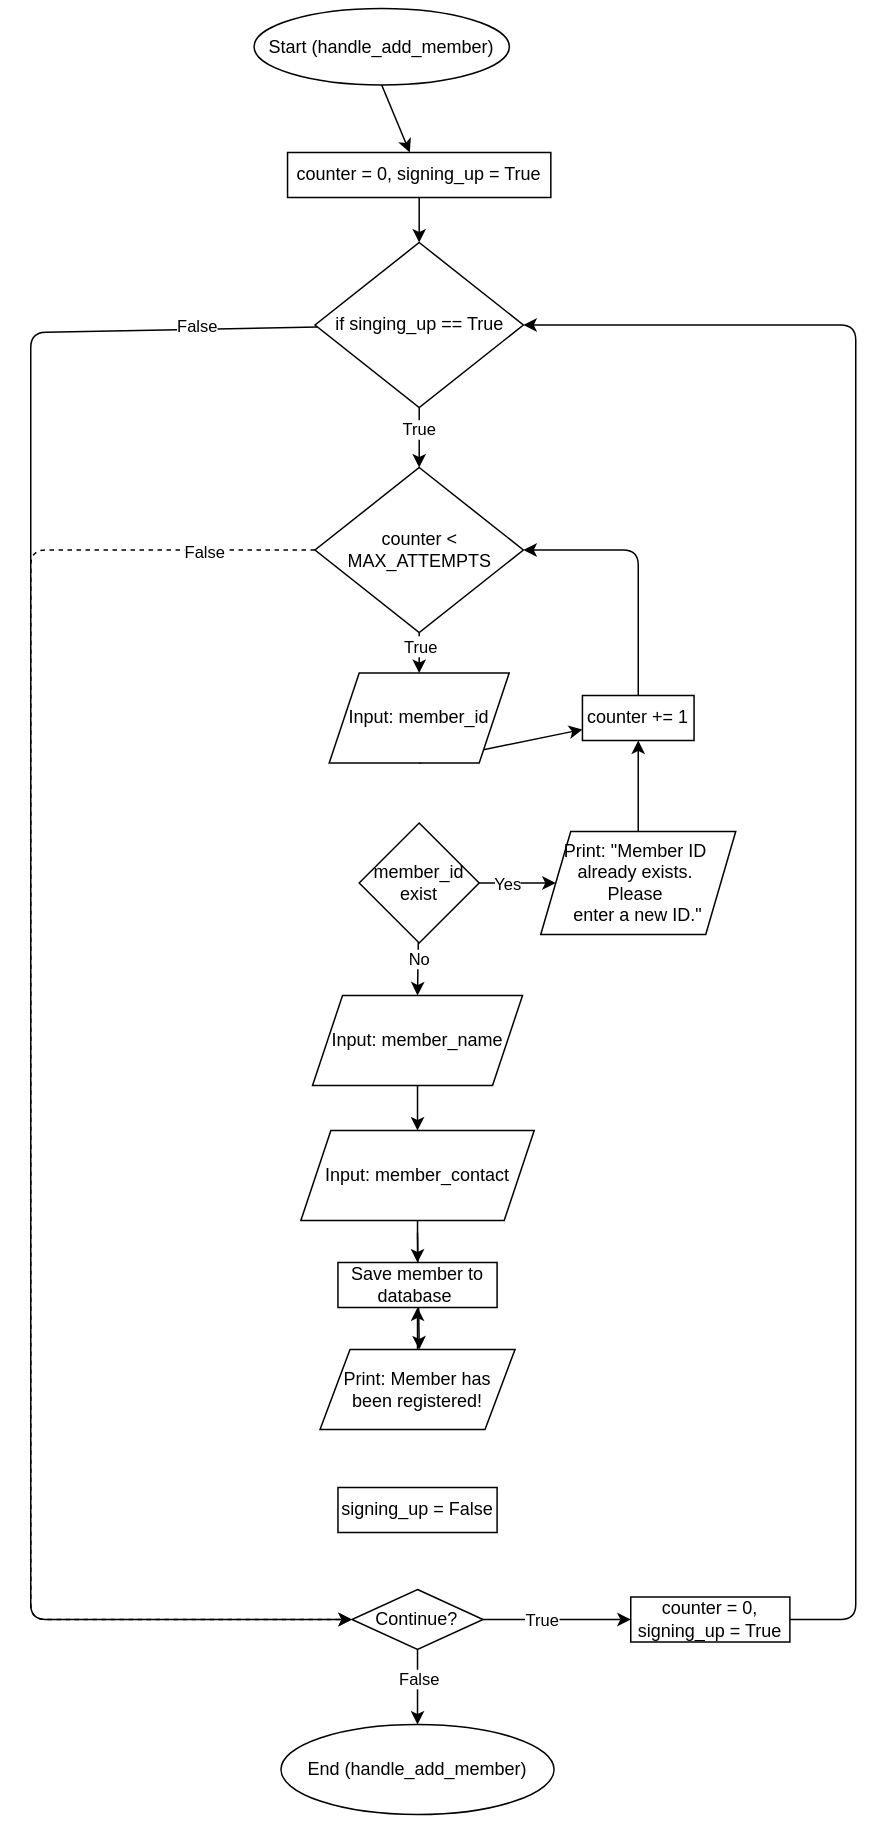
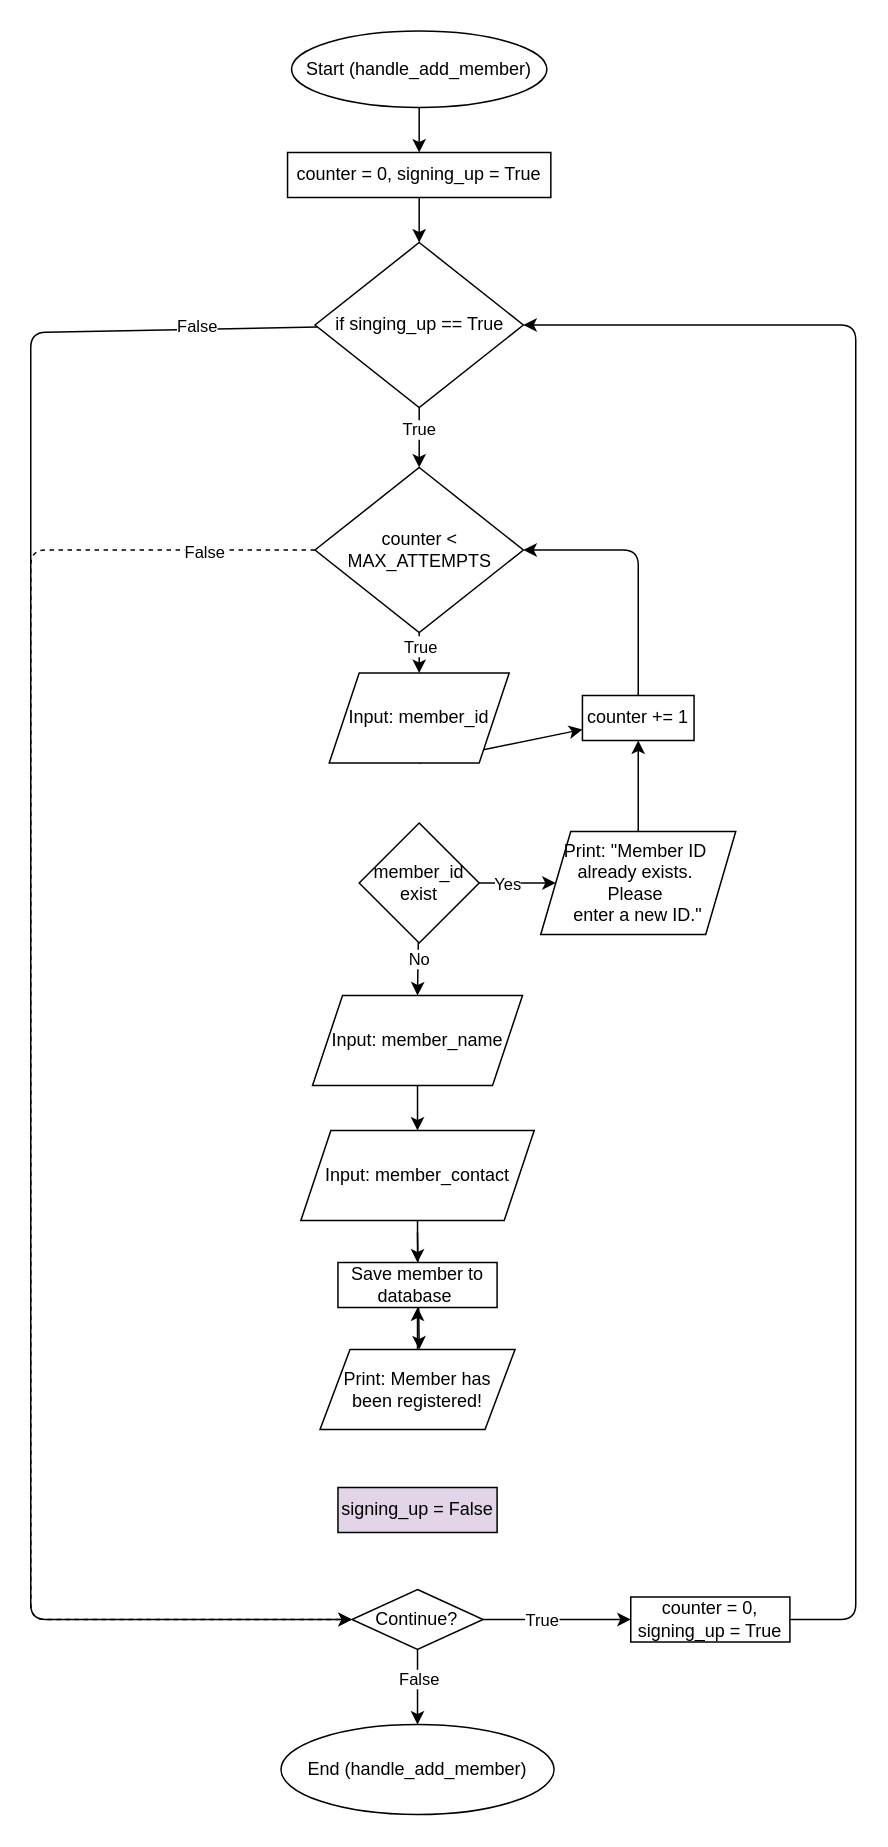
  <mxCell id="0" />
  <mxCell id="1" parent="0" />
  <mxCell id="2" style="edgeStyle=none;html=1;exitX=0.5;exitY=1;exitDx=0;exitDy=0;" parent="1" source="3" target="5" edge="1"><mxGeometry relative="1" as="geometry" /></mxCell>
- <mxCell id="3" value="Start (handle_add_member&lt;span style=&quot;background-color: transparent;&quot;&gt;)&lt;/span&gt;" style="ellipse;whiteSpace=wrap;html=1;" parent="1" vertex="1"><mxGeometry x="168.86" y="5" width="170.21" height="51" as="geometry" /></mxCell>
+ <mxCell id="3" value="Start (handle_add_member&lt;span style=&quot;background-color: transparent;&quot;&gt;)&lt;/span&gt;" style="ellipse;whiteSpace=wrap;html=1;" parent="1" vertex="1"><mxGeometry x="193.86" y="20" width="170.21" height="51" as="geometry" /></mxCell>
  <mxCell id="4" style="edgeStyle=none;html=1;entryX=0.5;entryY=0;entryDx=0;entryDy=0;" parent="1" source="5" target="32" edge="1"><mxGeometry relative="1" as="geometry" /></mxCell>
  <mxCell id="5" value="counter = 0, signing_up = True" style="whiteSpace=wrap;html=1;" parent="1" vertex="1"><mxGeometry x="191.2" y="101" width="175.52" height="30" as="geometry" /></mxCell>
  <mxCell id="6" style="edgeStyle=none;html=1;exitX=0.5;exitY=1;exitDx=0;exitDy=0;" parent="1" source="7" target="44" edge="1"><mxGeometry relative="1" as="geometry" /></mxCell>
  <mxCell id="7" value="Input:&amp;nbsp;member_id" style="shape=parallelogram;perimeter=parallelogramPerimeter;whiteSpace=wrap;html=1;fixedSize=1;" parent="1" vertex="1"><mxGeometry x="218.96" y="448" width="120" height="60" as="geometry" /></mxCell>
  <mxCell id="8" style="edgeStyle=none;html=1;entryX=0.5;entryY=0;entryDx=0;entryDy=0;" parent="1" source="12" target="21" edge="1"><mxGeometry relative="1" as="geometry" /></mxCell>
  <mxCell id="9" value="No" style="edgeLabel;html=1;align=center;verticalAlign=middle;resizable=0;points=[];" parent="8" vertex="1" connectable="0"><mxGeometry x="-0.404" relative="1" as="geometry"><mxPoint as="offset" /></mxGeometry></mxCell>
  <mxCell id="10" style="edgeStyle=none;html=1;" parent="1" source="12" target="42" edge="1"><mxGeometry relative="1" as="geometry" /></mxCell>
  <mxCell id="11" value="Yes" style="edgeLabel;html=1;align=center;verticalAlign=middle;resizable=0;points=[];" parent="10" vertex="1" connectable="0"><mxGeometry x="-0.263" relative="1" as="geometry"><mxPoint as="offset" /></mxGeometry></mxCell>
  <mxCell id="12" value="member_id exist" style="rhombus;whiteSpace=wrap;html=1;" parent="1" vertex="1"><mxGeometry x="238.96" y="548" width="80" height="80" as="geometry" /></mxCell>
  <mxCell id="13" style="edgeStyle=none;html=1;entryX=0.5;entryY=0;entryDx=0;entryDy=0;exitX=0.5;exitY=1;exitDx=0;exitDy=0;" parent="1" source="18" target="7" edge="1"><mxGeometry relative="1" as="geometry"><mxPoint x="278.85" y="423" as="sourcePoint" /></mxGeometry></mxCell>
  <mxCell id="14" value="Yes" style="edgeLabel;html=1;align=center;verticalAlign=middle;resizable=0;points=[];" parent="13" vertex="1" connectable="0"><mxGeometry x="-0.333" relative="1" as="geometry"><mxPoint as="offset" /></mxGeometry></mxCell>
  <mxCell id="15" value="True" style="edgeLabel;html=1;align=center;verticalAlign=middle;resizable=0;points=[];" parent="13" vertex="1" connectable="0"><mxGeometry x="-0.275" y="-2" relative="1" as="geometry"><mxPoint x="3" as="offset" /></mxGeometry></mxCell>
  <mxCell id="16" style="edgeStyle=none;html=1;exitX=0;exitY=0.5;exitDx=0;exitDy=0;entryX=0;entryY=0.5;entryDx=0;entryDy=0;dashed=1;" parent="1" source="18" target="37" edge="1"><mxGeometry relative="1" as="geometry"><mxPoint x="20" y="366.25" as="targetPoint" /><Array as="points"><mxPoint x="20" y="366" /><mxPoint x="20" y="1079" /></Array></mxGeometry></mxCell>
  <mxCell id="17" value="False" style="edgeLabel;html=1;align=center;verticalAlign=middle;resizable=0;points=[];" vertex="1" connectable="0" parent="16"><mxGeometry x="-0.867" y="1" relative="1" as="geometry"><mxPoint as="offset" /></mxGeometry></mxCell>
  <mxCell id="18" value="counter &amp;lt; MAX_ATTEMPTS" style="rhombus;whiteSpace=wrap;html=1;" parent="1" vertex="1"><mxGeometry x="209.52" y="311" width="138.89" height="110" as="geometry" /></mxCell>
  <mxCell id="19" value="End (handle_add_member)" style="ellipse;whiteSpace=wrap;html=1;" parent="1" vertex="1"><mxGeometry x="186.82" y="1149" width="182.05" height="60" as="geometry" /></mxCell>
  <mxCell id="20" style="edgeStyle=none;html=1;exitX=0.5;exitY=1;exitDx=0;exitDy=0;entryX=0.5;entryY=0;entryDx=0;entryDy=0;" parent="1" source="21" target="23" edge="1"><mxGeometry relative="1" as="geometry" /></mxCell>
  <mxCell id="21" value="Input:&amp;nbsp;member_name" style="shape=parallelogram;perimeter=parallelogramPerimeter;whiteSpace=wrap;html=1;fixedSize=1;" parent="1" vertex="1"><mxGeometry x="207.85" y="663" width="140" height="60" as="geometry" /></mxCell>
  <mxCell id="22" style="edgeStyle=none;html=1;" parent="1" source="23" target="40" edge="1"><mxGeometry relative="1" as="geometry" /></mxCell>
  <mxCell id="23" value="Input:&amp;nbsp;member_contact" style="shape=parallelogram;perimeter=parallelogramPerimeter;whiteSpace=wrap;html=1;fixedSize=1;" parent="1" vertex="1"><mxGeometry x="200.07" y="753" width="155.56" height="60" as="geometry" /></mxCell>
  <mxCell id="24" style="edgeStyle=none;html=1;exitX=0.5;exitY=1;exitDx=0;exitDy=0;" parent="1" edge="1"><mxGeometry relative="1" as="geometry"><mxPoint x="277.845" y="821" as="sourcePoint" /><mxPoint x="279" y="899" as="targetPoint" /></mxGeometry></mxCell>
  <mxCell id="25" style="edgeStyle=none;html=1;" parent="1" source="26" target="40" edge="1"><mxGeometry relative="1" as="geometry" /></mxCell>
  <mxCell id="26" value="Print: Member has been registered!" style="shape=parallelogram;perimeter=parallelogramPerimeter;whiteSpace=wrap;html=1;fixedSize=1;" parent="1" vertex="1"><mxGeometry x="212.85" y="899" width="130" height="53.33" as="geometry" /></mxCell>
- <mxCell id="27" value="signing_up = False" style="whiteSpace=wrap;html=1;" parent="1" vertex="1"><mxGeometry x="224.81" y="991" width="106.09" height="30" as="geometry" /></mxCell>
+ <mxCell id="27" value="signing_up = False" style="whiteSpace=wrap;html=1;fillColor=#e1d5e7;" parent="1" vertex="1"><mxGeometry x="224.81" y="991" width="106.09" height="30" as="geometry" /></mxCell>
  <mxCell id="28" style="edgeStyle=none;html=1;entryX=0.5;entryY=0;entryDx=0;entryDy=0;" parent="1" source="32" target="18" edge="1"><mxGeometry relative="1" as="geometry" /></mxCell>
  <mxCell id="29" value="True" style="edgeLabel;html=1;align=center;verticalAlign=middle;resizable=0;points=[];" parent="28" vertex="1" connectable="0"><mxGeometry x="-0.295" relative="1" as="geometry"><mxPoint as="offset" /></mxGeometry></mxCell>
  <mxCell id="30" style="edgeStyle=none;html=1;entryX=0;entryY=0.5;entryDx=0;entryDy=0;" parent="1" source="32" target="37" edge="1"><mxGeometry relative="1" as="geometry"><Array as="points"><mxPoint x="20" y="221" /><mxPoint x="20" y="1079" /></Array></mxGeometry></mxCell>
  <mxCell id="31" value="False" style="edgeLabel;html=1;align=center;verticalAlign=middle;resizable=0;points=[];" parent="30" vertex="1" connectable="0"><mxGeometry x="-0.845" y="1" relative="1" as="geometry"><mxPoint x="17" y="-4" as="offset" /></mxGeometry></mxCell>
  <mxCell id="32" value="if singing_up == True" style="rhombus;whiteSpace=wrap;html=1;" parent="1" vertex="1"><mxGeometry x="209.52" y="161" width="138.89" height="110" as="geometry" /></mxCell>
  <mxCell id="33" style="edgeStyle=none;html=1;entryX=0.5;entryY=0;entryDx=0;entryDy=0;" parent="1" source="37" target="19" edge="1"><mxGeometry relative="1" as="geometry" /></mxCell>
  <mxCell id="34" value="False" style="edgeLabel;html=1;align=center;verticalAlign=middle;resizable=0;points=[];" parent="33" vertex="1" connectable="0"><mxGeometry x="-0.235" y="1" relative="1" as="geometry"><mxPoint as="offset" /></mxGeometry></mxCell>
  <mxCell id="35" style="edgeStyle=none;html=1;entryX=0;entryY=0.5;entryDx=0;entryDy=0;exitX=1;exitY=0.5;exitDx=0;exitDy=0;" parent="1" source="37" target="39" edge="1"><mxGeometry relative="1" as="geometry"><mxPoint x="470" y="1079" as="sourcePoint" /></mxGeometry></mxCell>
  <mxCell id="36" value="True" style="edgeLabel;html=1;align=center;verticalAlign=middle;resizable=0;points=[];" parent="35" vertex="1" connectable="0"><mxGeometry x="-0.21" relative="1" as="geometry"><mxPoint as="offset" /></mxGeometry></mxCell>
  <mxCell id="37" value="Continue?" style="rhombus;whiteSpace=wrap;html=1;" parent="1" vertex="1"><mxGeometry x="234.13" y="1059" width="87.43" height="40" as="geometry" /></mxCell>
  <mxCell id="38" style="edgeStyle=none;html=1;exitX=1;exitY=0.5;exitDx=0;exitDy=0;entryX=1;entryY=0.5;entryDx=0;entryDy=0;" parent="1" source="39" target="32" edge="1"><mxGeometry relative="1" as="geometry"><mxPoint x="360" y="221" as="targetPoint" /><Array as="points"><mxPoint x="570" y="1079" /><mxPoint x="570" y="216" /></Array></mxGeometry></mxCell>
  <mxCell id="39" value="counter = 0, signing_up = True" style="whiteSpace=wrap;html=1;" parent="1" vertex="1"><mxGeometry x="420" y="1064" width="106.09" height="30" as="geometry" /></mxCell>
  <mxCell id="40" value="Save member to database&amp;nbsp;" style="whiteSpace=wrap;html=1;" parent="1" vertex="1"><mxGeometry x="224.8" y="841" width="106.09" height="30" as="geometry" /></mxCell>
  <mxCell id="41" style="edgeStyle=none;html=1;entryX=0.5;entryY=1;entryDx=0;entryDy=0;" parent="1" source="42" target="44" edge="1"><mxGeometry relative="1" as="geometry" /></mxCell>
  <mxCell id="42" value="&lt;span style=&quot;color: rgb(0, 0, 0);&quot;&gt;Print: &quot;Member ID&amp;nbsp;&lt;/span&gt;&lt;div&gt;already&amp;nbsp;&lt;span style=&quot;background-color: transparent;&quot;&gt;exists.&amp;nbsp;&lt;/span&gt;&lt;/div&gt;&lt;div&gt;&lt;span style=&quot;background-color: transparent;&quot;&gt;Please&amp;nbsp;&lt;/span&gt;&lt;div&gt;enter a new ID.&quot;&lt;/div&gt;&lt;/div&gt;" style="shape=parallelogram;perimeter=parallelogramPerimeter;whiteSpace=wrap;html=1;fixedSize=1;" parent="1" vertex="1"><mxGeometry x="359.99" y="553.67" width="130" height="68.67" as="geometry" /></mxCell>
  <mxCell id="43" style="edgeStyle=none;html=1;entryX=1;entryY=0.5;entryDx=0;entryDy=0;" parent="1" source="44" target="18" edge="1"><mxGeometry relative="1" as="geometry"><Array as="points"><mxPoint x="425" y="366" /></Array></mxGeometry></mxCell>
  <mxCell id="44" value="counter += 1" style="whiteSpace=wrap;html=1;" parent="1" vertex="1"><mxGeometry x="387.79" y="463" width="74.41" height="30" as="geometry" /></mxCell>
